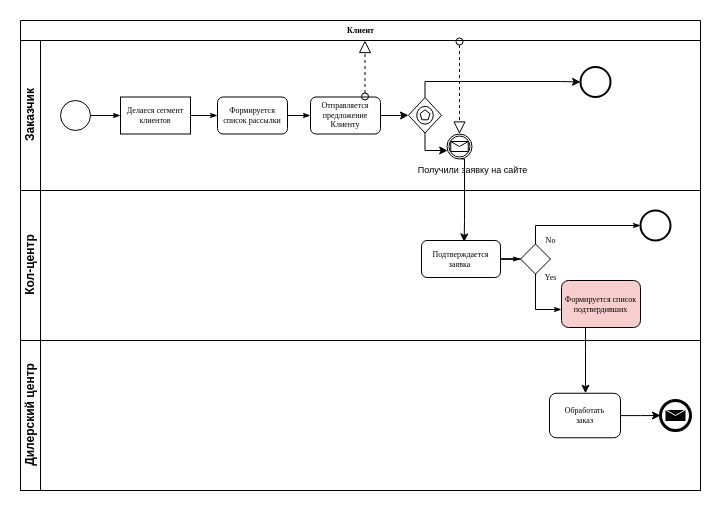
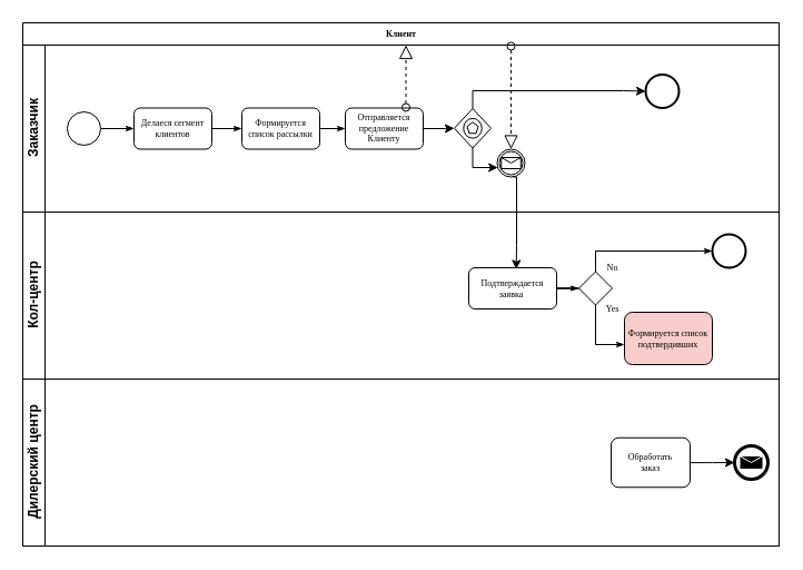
  <mxCell id="0" />
  <mxCell id="1" parent="0" />
  <mxCell id="2" value="Клиент" style="swimlane;html=1;childLayout=stackLayout;horizontal=1;startSize=20;horizontalStack=0;rounded=0;shadow=0;labelBackgroundColor=none;strokeWidth=1;fontFamily=Verdana;fontSize=8;align=center;" parent="1" vertex="1"><mxGeometry x="20" y="20" width="680" height="470" as="geometry" /></mxCell>
  <mxCell id="3" value="Заказчик" style="swimlane;html=1;startSize=20;horizontal=0;" parent="2" vertex="1"><mxGeometry y="20" width="680" height="150" as="geometry" /></mxCell>
  <mxCell id="4" style="edgeStyle=orthogonalEdgeStyle;rounded=0;html=1;labelBackgroundColor=none;startArrow=none;startFill=0;startSize=5;endArrow=classicThin;endFill=1;endSize=5;jettySize=auto;orthogonalLoop=1;strokeWidth=1;fontFamily=Verdana;fontSize=8" parent="3" source="5" target="6" edge="1"><mxGeometry relative="1" as="geometry" /></mxCell>
  <mxCell id="5" value="" style="ellipse;whiteSpace=wrap;html=1;rounded=0;shadow=0;labelBackgroundColor=none;strokeWidth=1;fontFamily=Verdana;fontSize=8;align=center;" parent="3" vertex="1"><mxGeometry x="40" y="60" width="30" height="30" as="geometry" /></mxCell>
- <mxCell id="6" value="Делаеся сегмент клиентов" style="whiteSpace=wrap;html=1;shadow=0;labelBackgroundColor=none;strokeWidth=1;fontFamily=Verdana;fontSize=8;align=center;rounded=0;" parent="3" vertex="1"><mxGeometry x="100" y="56.5" width="70" height="37" as="geometry" /></mxCell>
+ <mxCell id="6" value="Делаеся сегмент клиентов" style="rounded=1;whiteSpace=wrap;html=1;shadow=0;labelBackgroundColor=none;strokeWidth=1;fontFamily=Verdana;fontSize=8;align=center;" parent="3" vertex="1"><mxGeometry x="100" y="56.5" width="70" height="37" as="geometry" /></mxCell>
  <mxCell id="7" style="edgeStyle=orthogonalEdgeStyle;rounded=0;html=1;labelBackgroundColor=none;startArrow=none;startFill=0;startSize=5;endArrow=classicThin;endFill=1;endSize=5;jettySize=auto;orthogonalLoop=1;strokeWidth=1;fontFamily=Verdana;fontSize=8;entryX=0;entryY=0.5;entryDx=0;entryDy=0;" parent="3" source="8" target="10" edge="1"><mxGeometry relative="1" as="geometry"><mxPoint x="380" y="75" as="targetPoint" /></mxGeometry></mxCell>
  <mxCell id="8" value="Формируется список рассылки" style="rounded=1;whiteSpace=wrap;html=1;shadow=0;labelBackgroundColor=none;strokeWidth=1;fontFamily=Verdana;fontSize=8;align=center;" parent="3" vertex="1"><mxGeometry x="197" y="56.5" width="70" height="37" as="geometry" /></mxCell>
  <mxCell id="9" style="edgeStyle=orthogonalEdgeStyle;rounded=0;orthogonalLoop=1;jettySize=auto;html=1;entryX=0;entryY=0.5;entryDx=0;entryDy=0;" edge="1" parent="3" source="10" target="15"><mxGeometry relative="1" as="geometry" /></mxCell>
  <mxCell id="10" value="Отправляется предложение Клиенту" style="rounded=1;whiteSpace=wrap;html=1;shadow=0;labelBackgroundColor=none;strokeWidth=1;fontFamily=Verdana;fontSize=8;align=center;" parent="3" vertex="1"><mxGeometry x="290" y="56.5" width="70" height="37" as="geometry" /></mxCell>
  <mxCell id="11" value="" style="ellipse;whiteSpace=wrap;html=1;rounded=0;shadow=0;labelBackgroundColor=none;strokeWidth=2;fontFamily=Verdana;fontSize=8;align=center;" parent="3" vertex="1"><mxGeometry x="560" y="26.5" width="30" height="30" as="geometry" /></mxCell>
  <mxCell id="12" style="edgeStyle=orthogonalEdgeStyle;rounded=0;html=1;labelBackgroundColor=none;startArrow=none;startFill=0;startSize=5;endArrow=classicThin;endFill=1;endSize=5;jettySize=auto;orthogonalLoop=1;strokeWidth=1;fontFamily=Verdana;fontSize=8;entryX=0;entryY=0.5;entryDx=0;entryDy=0;" parent="3" source="6" target="8" edge="1"><mxGeometry relative="1" as="geometry" /></mxCell>
  <mxCell id="13" value="" style="startArrow=oval;startFill=0;startSize=7;endArrow=block;endFill=0;endSize=10;dashed=1;html=1;exitX=0.857;exitY=-0.014;exitDx=0;exitDy=0;exitPerimeter=0;" edge="1" parent="3"><mxGeometry width="100" relative="1" as="geometry"><mxPoint x="344.5" y="55.982" as="sourcePoint" /><mxPoint x="344.51" as="targetPoint" /></mxGeometry></mxCell>
  <mxCell id="14" style="edgeStyle=orthogonalEdgeStyle;rounded=0;orthogonalLoop=1;jettySize=auto;html=1;exitX=0.5;exitY=1;exitDx=0;exitDy=0;" edge="1" parent="3" source="15" target="16"><mxGeometry relative="1" as="geometry"><mxPoint x="450" y="110" as="targetPoint" /><Array as="points"><mxPoint x="404" y="110" /></Array></mxGeometry></mxCell>
  <mxCell id="15" value="" style="shape=mxgraph.bpmn.shape;html=1;verticalLabelPosition=bottom;labelBackgroundColor=#ffffff;verticalAlign=top;align=center;perimeter=rhombusPerimeter;background=gateway;outlineConnect=0;outline=standard;symbol=multiple;" vertex="1" parent="3"><mxGeometry x="388" y="57" width="33" height="35.5" as="geometry" /></mxCell>
  <mxCell id="16" value="" style="shape=mxgraph.bpmn.shape;html=1;verticalLabelPosition=bottom;labelBackgroundColor=#ffffff;verticalAlign=top;align=center;perimeter=ellipsePerimeter;outlineConnect=0;outline=catching;symbol=message;" vertex="1" parent="3"><mxGeometry x="426.5" y="93.5" width="25" height="25" as="geometry" /></mxCell>
  <mxCell id="17" style="edgeStyle=orthogonalEdgeStyle;rounded=0;orthogonalLoop=1;jettySize=auto;html=1;exitX=0.5;exitY=0;exitDx=0;exitDy=0;entryX=0;entryY=0.5;entryDx=0;entryDy=0;" edge="1" parent="3" source="15" target="11"><mxGeometry relative="1" as="geometry"><mxPoint x="450" y="41" as="targetPoint" /><mxPoint x="423.514" y="59.015" as="sourcePoint" /><Array as="points"><mxPoint x="404" y="41" /><mxPoint x="540" y="41" /></Array></mxGeometry></mxCell>
  <mxCell id="18" value="" style="startArrow=oval;startFill=0;startSize=7;endArrow=block;endFill=0;endSize=10;dashed=1;html=1;entryX=0.5;entryY=0;entryDx=0;entryDy=0;" edge="1" parent="3"><mxGeometry width="100" relative="1" as="geometry"><mxPoint x="439" y="1" as="sourcePoint" /><mxPoint x="439" y="93.5" as="targetPoint" /></mxGeometry></mxCell>
- <mxCell id="19" value="&lt;font style=&quot;font-size: 9px&quot;&gt;Получили заявку на сайте&lt;br&gt;&lt;/font&gt;" style="text;html=1;align=center;verticalAlign=middle;resizable=0;points=[];autosize=1;" vertex="1" parent="3"><mxGeometry x="392" y="118.5" width="120" height="20" as="geometry" /></mxCell>
  <mxCell id="20" value="&lt;div&gt;Кол-центр&lt;/div&gt;" style="swimlane;html=1;startSize=20;horizontal=0;" parent="2" vertex="1"><mxGeometry y="170" width="680" height="150" as="geometry" /></mxCell>
  <mxCell id="21" style="edgeStyle=orthogonalEdgeStyle;rounded=0;html=1;labelBackgroundColor=none;startArrow=none;startFill=0;startSize=5;endArrow=classicThin;endFill=1;endSize=5;jettySize=auto;orthogonalLoop=1;strokeWidth=1;fontFamily=Verdana;fontSize=8" parent="20" source="22" target="23" edge="1"><mxGeometry relative="1" as="geometry" /></mxCell>
  <mxCell id="22" value="Подтверждается заявка&amp;nbsp; " style="rounded=1;whiteSpace=wrap;html=1;shadow=0;labelBackgroundColor=none;strokeWidth=1;fontFamily=Verdana;fontSize=8;align=center;" parent="20" vertex="1"><mxGeometry x="401" y="50" width="79" height="37" as="geometry" /></mxCell>
  <mxCell id="23" value="" style="strokeWidth=1;html=1;shape=mxgraph.flowchart.decision;whiteSpace=wrap;rounded=1;shadow=0;labelBackgroundColor=none;fontFamily=Verdana;fontSize=8;align=center;" parent="20" vertex="1"><mxGeometry x="500" y="53.5" width="30" height="30" as="geometry" /></mxCell>
  <mxCell id="24" value="" style="ellipse;whiteSpace=wrap;html=1;rounded=0;shadow=0;labelBackgroundColor=none;strokeWidth=2;fontFamily=Verdana;fontSize=8;align=center;" vertex="1" parent="20"><mxGeometry x="620" y="20" width="30" height="30" as="geometry" /></mxCell>
  <mxCell id="25" value="No" style="edgeStyle=orthogonalEdgeStyle;rounded=0;html=1;labelBackgroundColor=none;startArrow=none;startFill=0;startSize=5;endArrow=classicThin;endFill=1;endSize=5;jettySize=auto;orthogonalLoop=1;strokeWidth=1;fontFamily=Verdana;fontSize=8;entryX=0;entryY=0.5;entryDx=0;entryDy=0;" parent="20" source="23" target="24" edge="1"><mxGeometry x="-0.936" y="-15" relative="1" as="geometry"><mxPoint as="offset" /><mxPoint x="590" y="30" as="targetPoint" /><Array as="points"><mxPoint x="515" y="35" /></Array></mxGeometry></mxCell>
  <mxCell id="26" value="Формируется список подтвердивших" style="rounded=1;whiteSpace=wrap;html=1;shadow=0;labelBackgroundColor=none;strokeWidth=1;fontFamily=Verdana;fontSize=8;align=center;fillColor=#f8cecc;" parent="20" vertex="1"><mxGeometry x="541" y="90" width="79" height="47" as="geometry" /></mxCell>
  <mxCell id="27" value="Yes" style="edgeStyle=orthogonalEdgeStyle;rounded=0;html=1;labelBackgroundColor=none;startArrow=none;startFill=0;startSize=5;endArrow=classicThin;endFill=1;endSize=5;jettySize=auto;orthogonalLoop=1;strokeWidth=1;fontFamily=Verdana;fontSize=8" parent="20" source="23" target="26" edge="1"><mxGeometry x="-0.895" y="15" relative="1" as="geometry"><mxPoint as="offset" /><Array as="points"><mxPoint x="515" y="119" /></Array></mxGeometry></mxCell>
  <mxCell id="28" value="Дилерский центр" style="swimlane;html=1;startSize=20;horizontal=0;" parent="2" vertex="1"><mxGeometry y="320" width="680" height="150" as="geometry" /></mxCell>
  <mxCell id="29" style="edgeStyle=orthogonalEdgeStyle;rounded=0;orthogonalLoop=1;jettySize=auto;html=1;entryX=0;entryY=0.5;entryDx=0;entryDy=0;" edge="1" parent="28" source="30" target="31"><mxGeometry relative="1" as="geometry" /></mxCell>
  <mxCell id="30" value="&lt;div&gt;Обработать &lt;br&gt;&lt;/div&gt;&lt;div&gt;заказ&lt;/div&gt;" style="whiteSpace=wrap;html=1;rounded=1;shadow=0;fontFamily=Verdana;fontSize=8;strokeWidth=1;" vertex="1" parent="28"><mxGeometry x="529" y="52.75" width="71" height="44.5" as="geometry" /></mxCell>
  <mxCell id="31" value="" style="shape=mxgraph.bpmn.shape;html=1;verticalLabelPosition=bottom;labelBackgroundColor=#ffffff;verticalAlign=top;align=center;perimeter=ellipsePerimeter;outlineConnect=0;outline=end;symbol=message;" vertex="1" parent="28"><mxGeometry x="640" y="60" width="30" height="30" as="geometry" /></mxCell>
  <mxCell id="32" style="edgeStyle=orthogonalEdgeStyle;rounded=0;orthogonalLoop=1;jettySize=auto;html=1;entryX=0.54;entryY=0.038;entryDx=0;entryDy=0;entryPerimeter=0;" edge="1" parent="2" target="22"><mxGeometry relative="1" as="geometry"><mxPoint x="441" y="138.5" as="sourcePoint" /><mxPoint x="439" y="207" as="targetPoint" /><Array as="points"><mxPoint x="444" y="139" /><mxPoint x="444" y="200" /></Array></mxGeometry></mxCell>
- <mxCell id="33" value="" style="edgeStyle=orthogonalEdgeStyle;rounded=0;orthogonalLoop=1;jettySize=auto;html=1;" edge="1" parent="2" source="26" target="30"><mxGeometry relative="1" as="geometry"><Array as="points"><mxPoint x="565" y="330" /><mxPoint x="565" y="330" /></Array></mxGeometry></mxCell>
